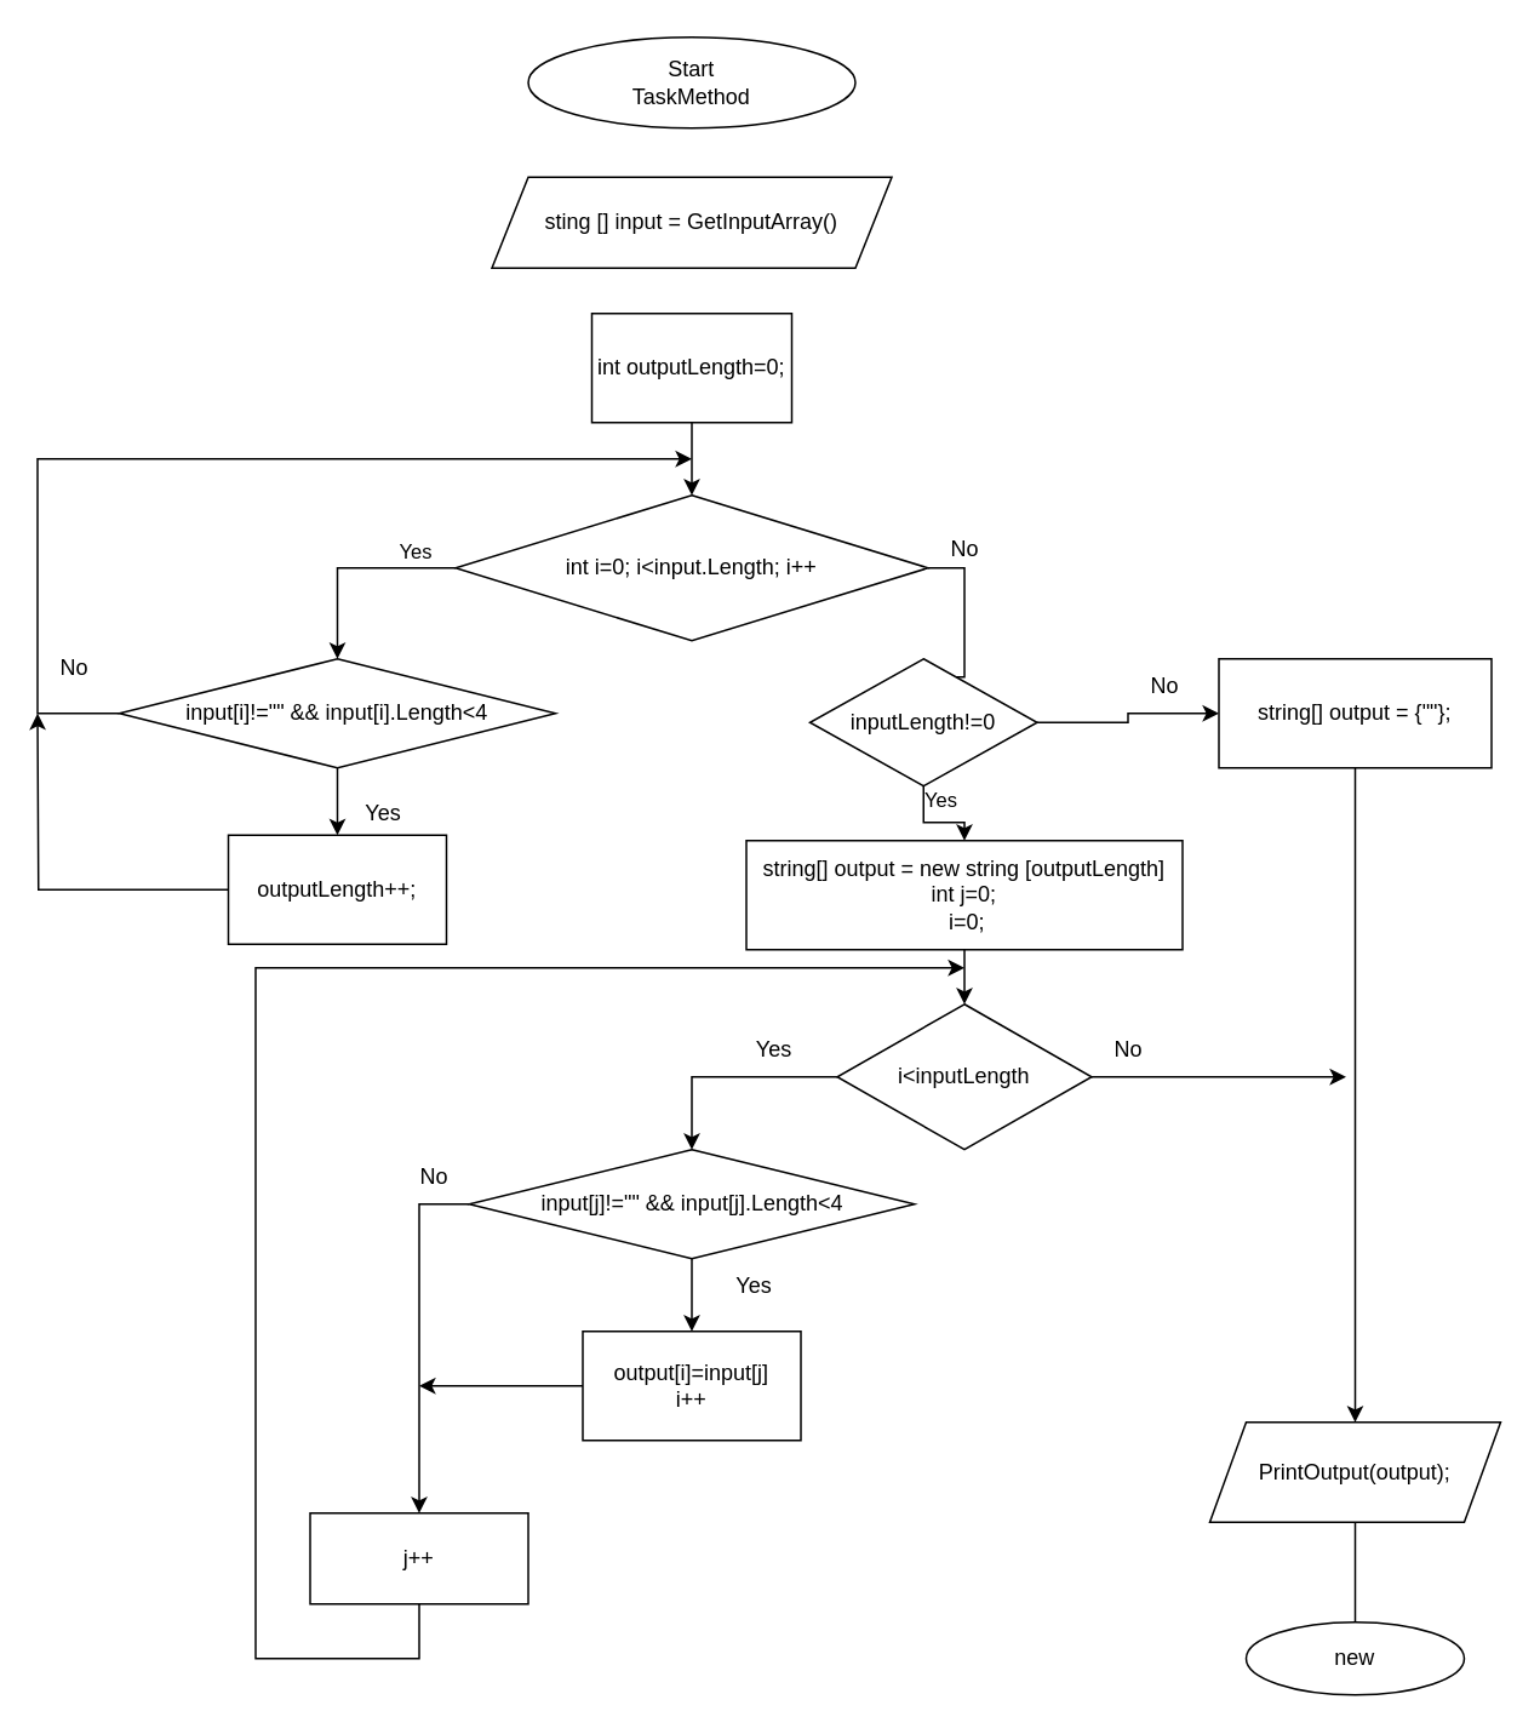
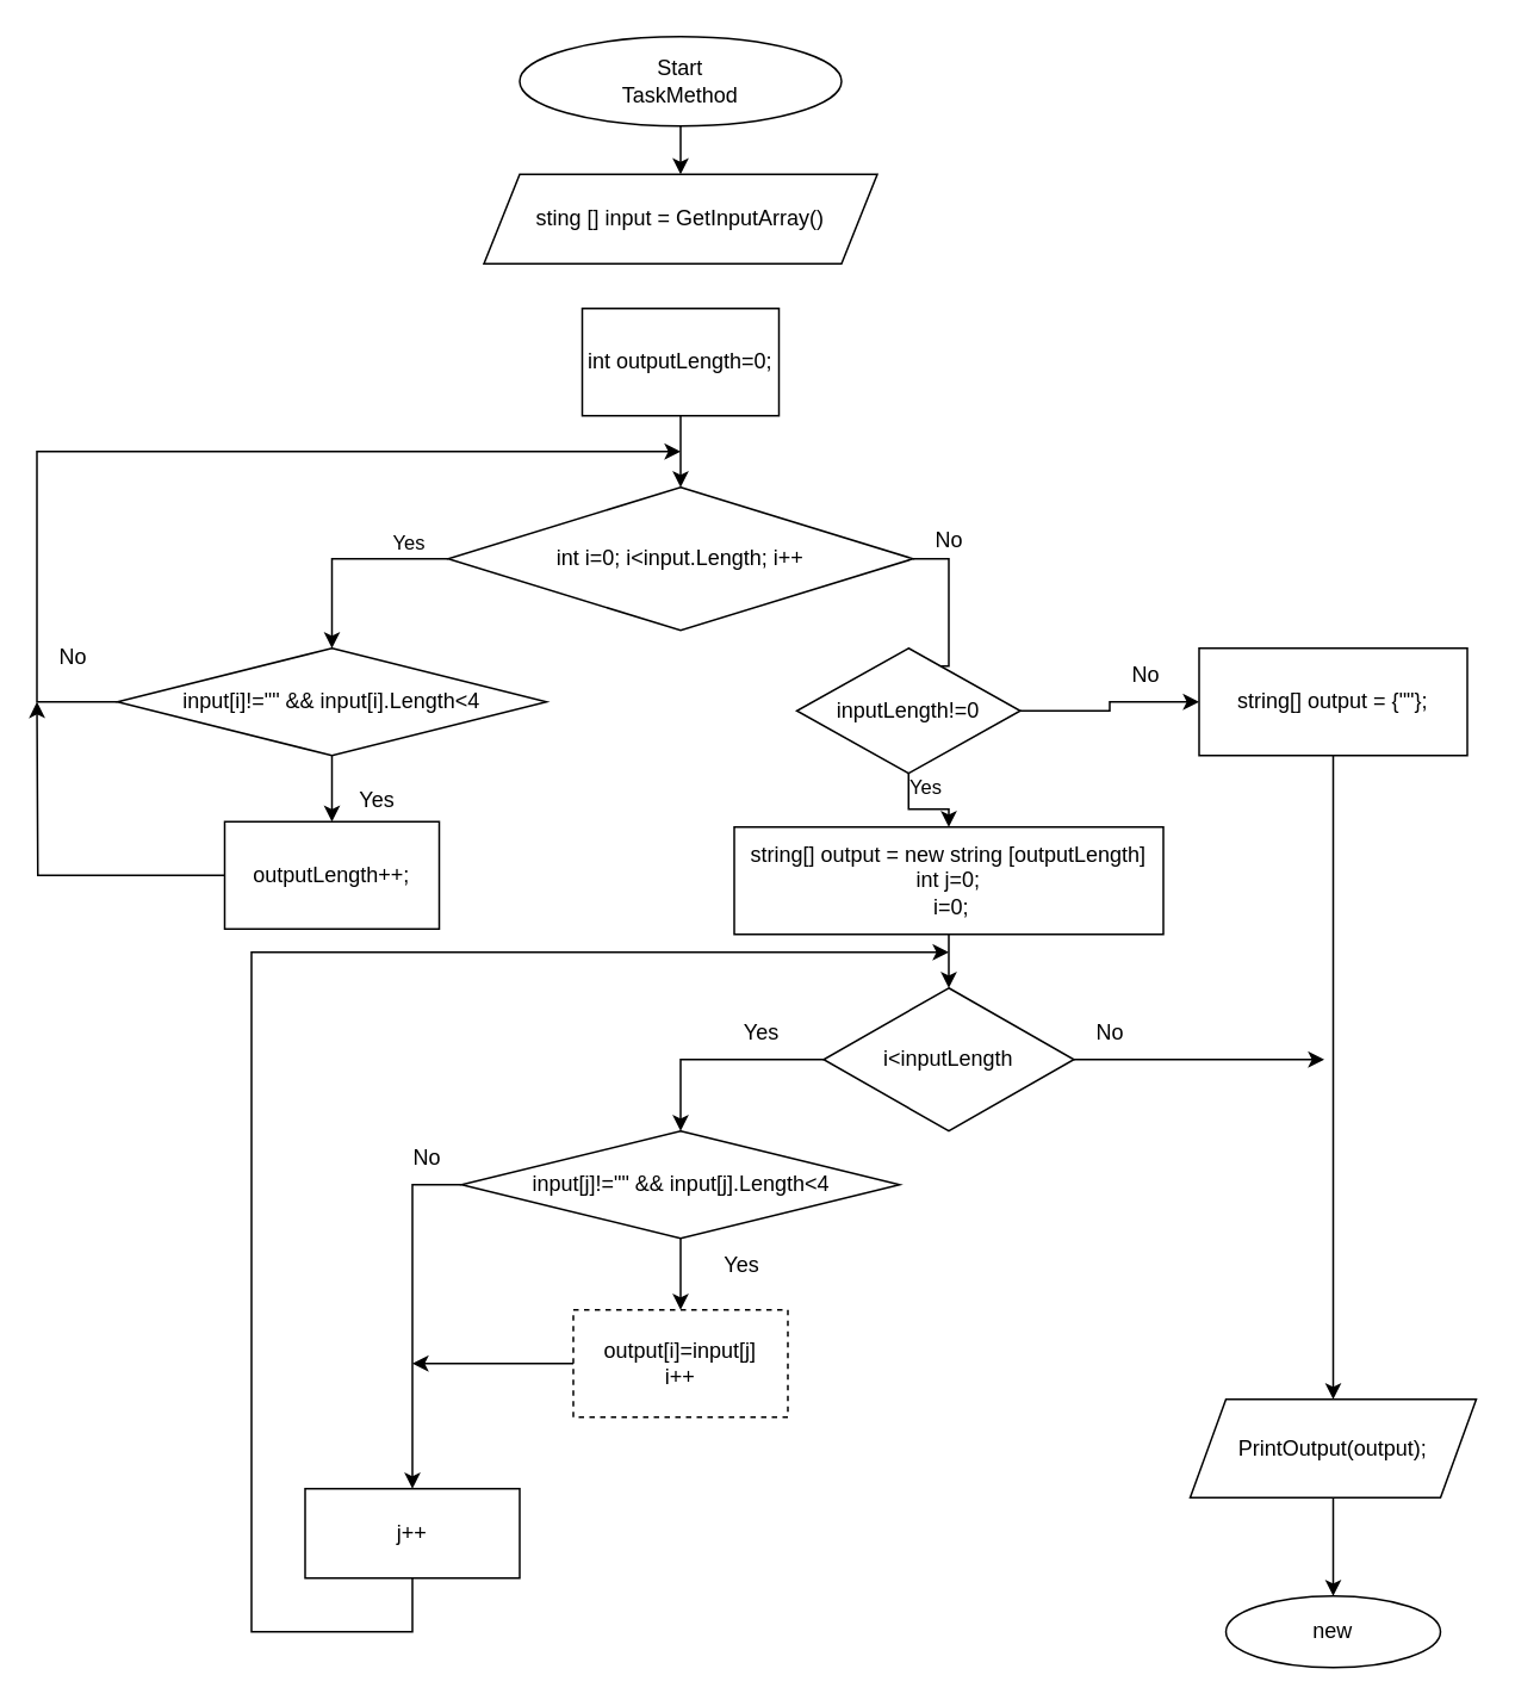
  <mxCell id="0" />
  <mxCell id="1" parent="0" />
+ <mxCell id="2" value="" style="edgeStyle=orthogonalEdgeStyle;rounded=0;orthogonalLoop=1;jettySize=auto;html=1;" edge="1" parent="1" source="3" target="44"><mxGeometry relative="1" as="geometry" /></mxCell>
  <mxCell id="3" value="Start&lt;br&gt;TaskMethod" style="ellipse;whiteSpace=wrap;html=1;" vertex="1" parent="1"><mxGeometry x="290" y="20" width="180" height="50" as="geometry" /></mxCell>
  <mxCell id="4" value="" style="edgeStyle=orthogonalEdgeStyle;rounded=0;orthogonalLoop=1;jettySize=auto;html=1;" edge="1" parent="1" source="5" target="9"><mxGeometry relative="1" as="geometry" /></mxCell>
  <mxCell id="5" value="int outputLength=0;" style="rounded=0;whiteSpace=wrap;html=1;" vertex="1" parent="1"><mxGeometry x="325" y="172" width="110" height="60" as="geometry" /></mxCell>
  <mxCell id="6" style="edgeStyle=orthogonalEdgeStyle;rounded=0;orthogonalLoop=1;jettySize=auto;html=1;exitX=0;exitY=0.5;exitDx=0;exitDy=0;entryX=0.5;entryY=0;entryDx=0;entryDy=0;" edge="1" parent="1" source="9" target="12"><mxGeometry relative="1" as="geometry" /></mxCell>
  <mxCell id="7" value="Yes" style="edgeLabel;html=1;align=center;verticalAlign=middle;resizable=0;points=[];" vertex="1" connectable="0" parent="6"><mxGeometry x="-0.6" y="4" relative="1" as="geometry"><mxPoint y="-14" as="offset" /></mxGeometry></mxCell>
  <mxCell id="8" style="edgeStyle=orthogonalEdgeStyle;rounded=0;orthogonalLoop=1;jettySize=auto;html=1;exitX=1;exitY=0.5;exitDx=0;exitDy=0;entryX=0.5;entryY=0;entryDx=0;entryDy=0;" edge="1" parent="1" source="9" target="25"><mxGeometry relative="1" as="geometry" /></mxCell>
  <mxCell id="9" value="int i=0; i&amp;lt;input.Length; i++" style="rhombus;whiteSpace=wrap;html=1;" vertex="1" parent="1"><mxGeometry x="250" y="272" width="260" height="80" as="geometry" /></mxCell>
  <mxCell id="10" value="" style="edgeStyle=orthogonalEdgeStyle;rounded=0;orthogonalLoop=1;jettySize=auto;html=1;" edge="1" parent="1" source="12" target="14"><mxGeometry relative="1" as="geometry" /></mxCell>
  <mxCell id="11" style="edgeStyle=orthogonalEdgeStyle;rounded=0;orthogonalLoop=1;jettySize=auto;html=1;exitX=0;exitY=0.5;exitDx=0;exitDy=0;" edge="1" parent="1" source="12"><mxGeometry relative="1" as="geometry"><mxPoint x="380" y="252" as="targetPoint" /><Array as="points"><mxPoint x="20" y="392" /><mxPoint x="20" y="252" /></Array></mxGeometry></mxCell>
  <mxCell id="12" value="input[i]!=&quot;&quot; &amp;amp;&amp;amp; input[i].Length&amp;lt;4" style="rhombus;whiteSpace=wrap;html=1;" vertex="1" parent="1"><mxGeometry x="65" y="362" width="240" height="60" as="geometry" /></mxCell>
  <mxCell id="13" style="edgeStyle=orthogonalEdgeStyle;rounded=0;orthogonalLoop=1;jettySize=auto;html=1;exitX=0;exitY=0.5;exitDx=0;exitDy=0;" edge="1" parent="1" source="14"><mxGeometry relative="1" as="geometry"><mxPoint x="20" y="392" as="targetPoint" /></mxGeometry></mxCell>
  <mxCell id="14" value="outputLength++;" style="rounded=0;whiteSpace=wrap;html=1;" vertex="1" parent="1"><mxGeometry x="125" y="459" width="120" height="60" as="geometry" /></mxCell>
  <mxCell id="15" value="Yes" style="text;html=1;align=center;verticalAlign=middle;resizable=0;points=[];autosize=1;strokeColor=none;fillColor=none;" vertex="1" parent="1"><mxGeometry x="190" y="432" width="40" height="30" as="geometry" /></mxCell>
  <mxCell id="16" value="No" style="text;html=1;align=center;verticalAlign=middle;resizable=0;points=[];autosize=1;strokeColor=none;fillColor=none;" vertex="1" parent="1"><mxGeometry x="20" y="352" width="40" height="30" as="geometry" /></mxCell>
  <mxCell id="17" value="" style="edgeStyle=orthogonalEdgeStyle;rounded=0;orthogonalLoop=1;jettySize=auto;html=1;" edge="1" parent="1" source="18" target="35"><mxGeometry relative="1" as="geometry" /></mxCell>
  <mxCell id="18" value="string[] output = new string [outputLength]&lt;br&gt;int j=0;&lt;br&gt;&amp;nbsp;i=0;" style="rounded=0;whiteSpace=wrap;html=1;" vertex="1" parent="1"><mxGeometry x="410" y="462" width="240" height="60" as="geometry" /></mxCell>
  <mxCell id="19" value="No" style="text;html=1;align=center;verticalAlign=middle;resizable=0;points=[];autosize=1;strokeColor=none;fillColor=none;" vertex="1" parent="1"><mxGeometry x="510" y="287" width="40" height="30" as="geometry" /></mxCell>
  <mxCell id="20" value="" style="edgeStyle=orthogonalEdgeStyle;rounded=0;orthogonalLoop=1;jettySize=auto;html=1;" edge="1" parent="1" source="22" target="37"><mxGeometry relative="1" as="geometry" /></mxCell>
  <mxCell id="21" style="edgeStyle=orthogonalEdgeStyle;rounded=0;orthogonalLoop=1;jettySize=auto;html=1;exitX=0;exitY=0.5;exitDx=0;exitDy=0;" edge="1" parent="1" source="22" target="40"><mxGeometry relative="1" as="geometry" /></mxCell>
  <mxCell id="22" value="input[j]!=&quot;&quot; &amp;amp;&amp;amp; input[j].Length&amp;lt;4" style="rhombus;whiteSpace=wrap;html=1;" vertex="1" parent="1"><mxGeometry x="257.5" y="632" width="245" height="60" as="geometry" /></mxCell>
  <mxCell id="23" value="" style="edgeStyle=orthogonalEdgeStyle;rounded=0;orthogonalLoop=1;jettySize=auto;html=1;" edge="1" parent="1" source="25" target="18"><mxGeometry relative="1" as="geometry" /></mxCell>
  <mxCell id="24" value="" style="edgeStyle=orthogonalEdgeStyle;rounded=0;orthogonalLoop=1;jettySize=auto;html=1;" edge="1" parent="1" source="25" target="28"><mxGeometry relative="1" as="geometry" /></mxCell>
  <mxCell id="25" value="inputLength!=0" style="rhombus;whiteSpace=wrap;html=1;" vertex="1" parent="1"><mxGeometry x="445" y="362" width="125" height="70" as="geometry" /></mxCell>
  <mxCell id="26" value="Yes" style="edgeLabel;html=1;align=center;verticalAlign=middle;resizable=0;points=[];" vertex="1" connectable="0" parent="1"><mxGeometry x="516.001" y="439" as="geometry" /></mxCell>
  <mxCell id="27" style="edgeStyle=orthogonalEdgeStyle;rounded=0;orthogonalLoop=1;jettySize=auto;html=1;exitX=0.5;exitY=1;exitDx=0;exitDy=0;entryX=0.5;entryY=0;entryDx=0;entryDy=0;" edge="1" parent="1" source="28" target="31"><mxGeometry relative="1" as="geometry" /></mxCell>
  <mxCell id="28" value="string[] output = {&quot;&quot;};" style="rounded=0;whiteSpace=wrap;html=1;" vertex="1" parent="1"><mxGeometry x="670" y="362" width="150" height="60" as="geometry" /></mxCell>
  <mxCell id="29" value="No" style="text;html=1;align=center;verticalAlign=middle;resizable=0;points=[];autosize=1;strokeColor=none;fillColor=none;" vertex="1" parent="1"><mxGeometry x="620" y="362" width="40" height="30" as="geometry" /></mxCell>
- <mxCell id="30" value="" style="edgeStyle=orthogonalEdgeStyle;rounded=0;orthogonalLoop=1;jettySize=auto;html=1;endArrow=none;" edge="1" parent="1" source="31" target="32"><mxGeometry relative="1" as="geometry" /></mxCell>
+ <mxCell id="30" value="" style="edgeStyle=orthogonalEdgeStyle;rounded=0;orthogonalLoop=1;jettySize=auto;html=1;" edge="1" parent="1" source="31" target="32"><mxGeometry relative="1" as="geometry" /></mxCell>
  <mxCell id="31" value="PrintOutput(output);" style="shape=parallelogram;perimeter=parallelogramPerimeter;whiteSpace=wrap;html=1;fixedSize=1;" vertex="1" parent="1"><mxGeometry x="665" y="782" width="160" height="55" as="geometry" /></mxCell>
  <mxCell id="32" value="new" style="ellipse;whiteSpace=wrap;html=1;" vertex="1" parent="1"><mxGeometry x="685" y="892" width="120" height="40" as="geometry" /></mxCell>
  <mxCell id="33" style="edgeStyle=orthogonalEdgeStyle;rounded=0;orthogonalLoop=1;jettySize=auto;html=1;exitX=0;exitY=0.5;exitDx=0;exitDy=0;entryX=0.5;entryY=0;entryDx=0;entryDy=0;" edge="1" parent="1" source="35" target="22"><mxGeometry relative="1" as="geometry" /></mxCell>
  <mxCell id="34" style="edgeStyle=orthogonalEdgeStyle;rounded=0;orthogonalLoop=1;jettySize=auto;html=1;exitX=1;exitY=0.5;exitDx=0;exitDy=0;" edge="1" parent="1" source="35"><mxGeometry relative="1" as="geometry"><mxPoint x="740" y="592" as="targetPoint" /></mxGeometry></mxCell>
  <mxCell id="35" value="i&amp;lt;inputLength" style="rhombus;whiteSpace=wrap;html=1;rounded=0;" vertex="1" parent="1"><mxGeometry x="460" y="552" width="140" height="80" as="geometry" /></mxCell>
  <mxCell id="36" style="edgeStyle=orthogonalEdgeStyle;rounded=0;orthogonalLoop=1;jettySize=auto;html=1;exitX=0;exitY=0.5;exitDx=0;exitDy=0;" edge="1" parent="1" source="37"><mxGeometry relative="1" as="geometry"><mxPoint x="230" y="762" as="targetPoint" /></mxGeometry></mxCell>
- <mxCell id="37" value="output[i]=input[j]&lt;br&gt;i++" style="whiteSpace=wrap;html=1;" vertex="1" parent="1"><mxGeometry x="320" y="732" width="120" height="60" as="geometry" /></mxCell>
+ <mxCell id="37" value="output[i]=input[j]&lt;br&gt;i++" style="whiteSpace=wrap;html=1;dashed=1;" vertex="1" parent="1"><mxGeometry x="320" y="732" width="120" height="60" as="geometry" /></mxCell>
  <mxCell id="38" value="Yes" style="text;html=1;align=center;verticalAlign=middle;resizable=0;points=[];autosize=1;strokeColor=none;fillColor=none;" vertex="1" parent="1"><mxGeometry x="394" y="692" width="40" height="30" as="geometry" /></mxCell>
  <mxCell id="39" style="edgeStyle=orthogonalEdgeStyle;rounded=0;orthogonalLoop=1;jettySize=auto;html=1;exitX=0.5;exitY=1;exitDx=0;exitDy=0;" edge="1" parent="1" source="40"><mxGeometry relative="1" as="geometry"><mxPoint x="530" y="532" as="targetPoint" /><Array as="points"><mxPoint x="230" y="912" /><mxPoint x="140" y="912" /><mxPoint x="140" y="532" /></Array></mxGeometry></mxCell>
  <mxCell id="40" value="j++" style="whiteSpace=wrap;html=1;" vertex="1" parent="1"><mxGeometry x="170" y="832" width="120" height="50" as="geometry" /></mxCell>
  <mxCell id="41" value="No" style="text;html=1;align=center;verticalAlign=middle;resizable=0;points=[];autosize=1;strokeColor=none;fillColor=none;" vertex="1" parent="1"><mxGeometry x="217.5" y="632" width="40" height="30" as="geometry" /></mxCell>
  <mxCell id="42" value="Yes" style="text;html=1;align=center;verticalAlign=middle;resizable=0;points=[];autosize=1;strokeColor=none;fillColor=none;" vertex="1" parent="1"><mxGeometry x="405" y="562" width="40" height="30" as="geometry" /></mxCell>
  <mxCell id="43" value="No" style="text;html=1;align=center;verticalAlign=middle;resizable=0;points=[];autosize=1;strokeColor=none;fillColor=none;" vertex="1" parent="1"><mxGeometry x="600" y="562" width="40" height="30" as="geometry" /></mxCell>
  <mxCell id="44" value="sting [] input = GetInputArray()" style="shape=parallelogram;perimeter=parallelogramPerimeter;whiteSpace=wrap;html=1;fixedSize=1;" vertex="1" parent="1"><mxGeometry x="270" y="97" width="220" height="50" as="geometry" /></mxCell>
